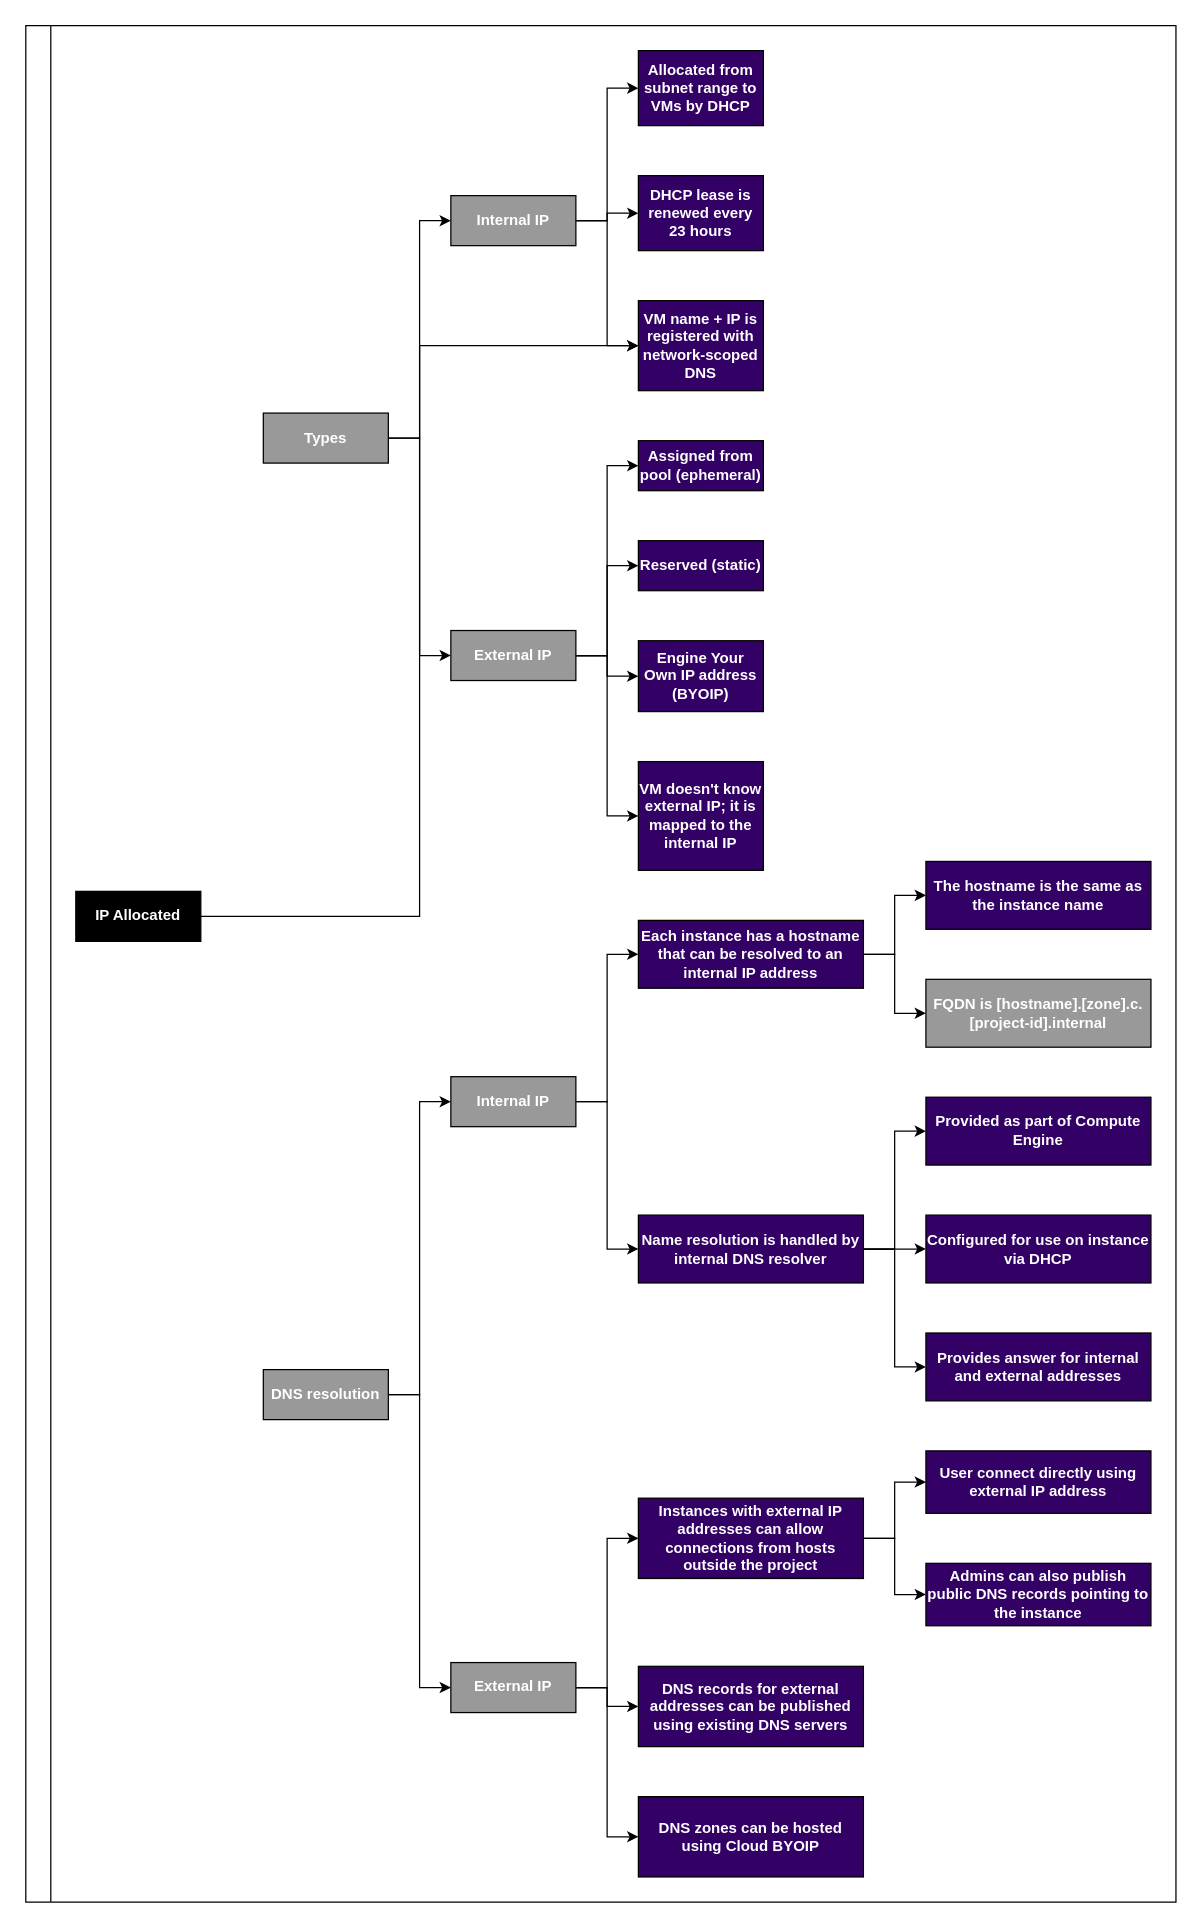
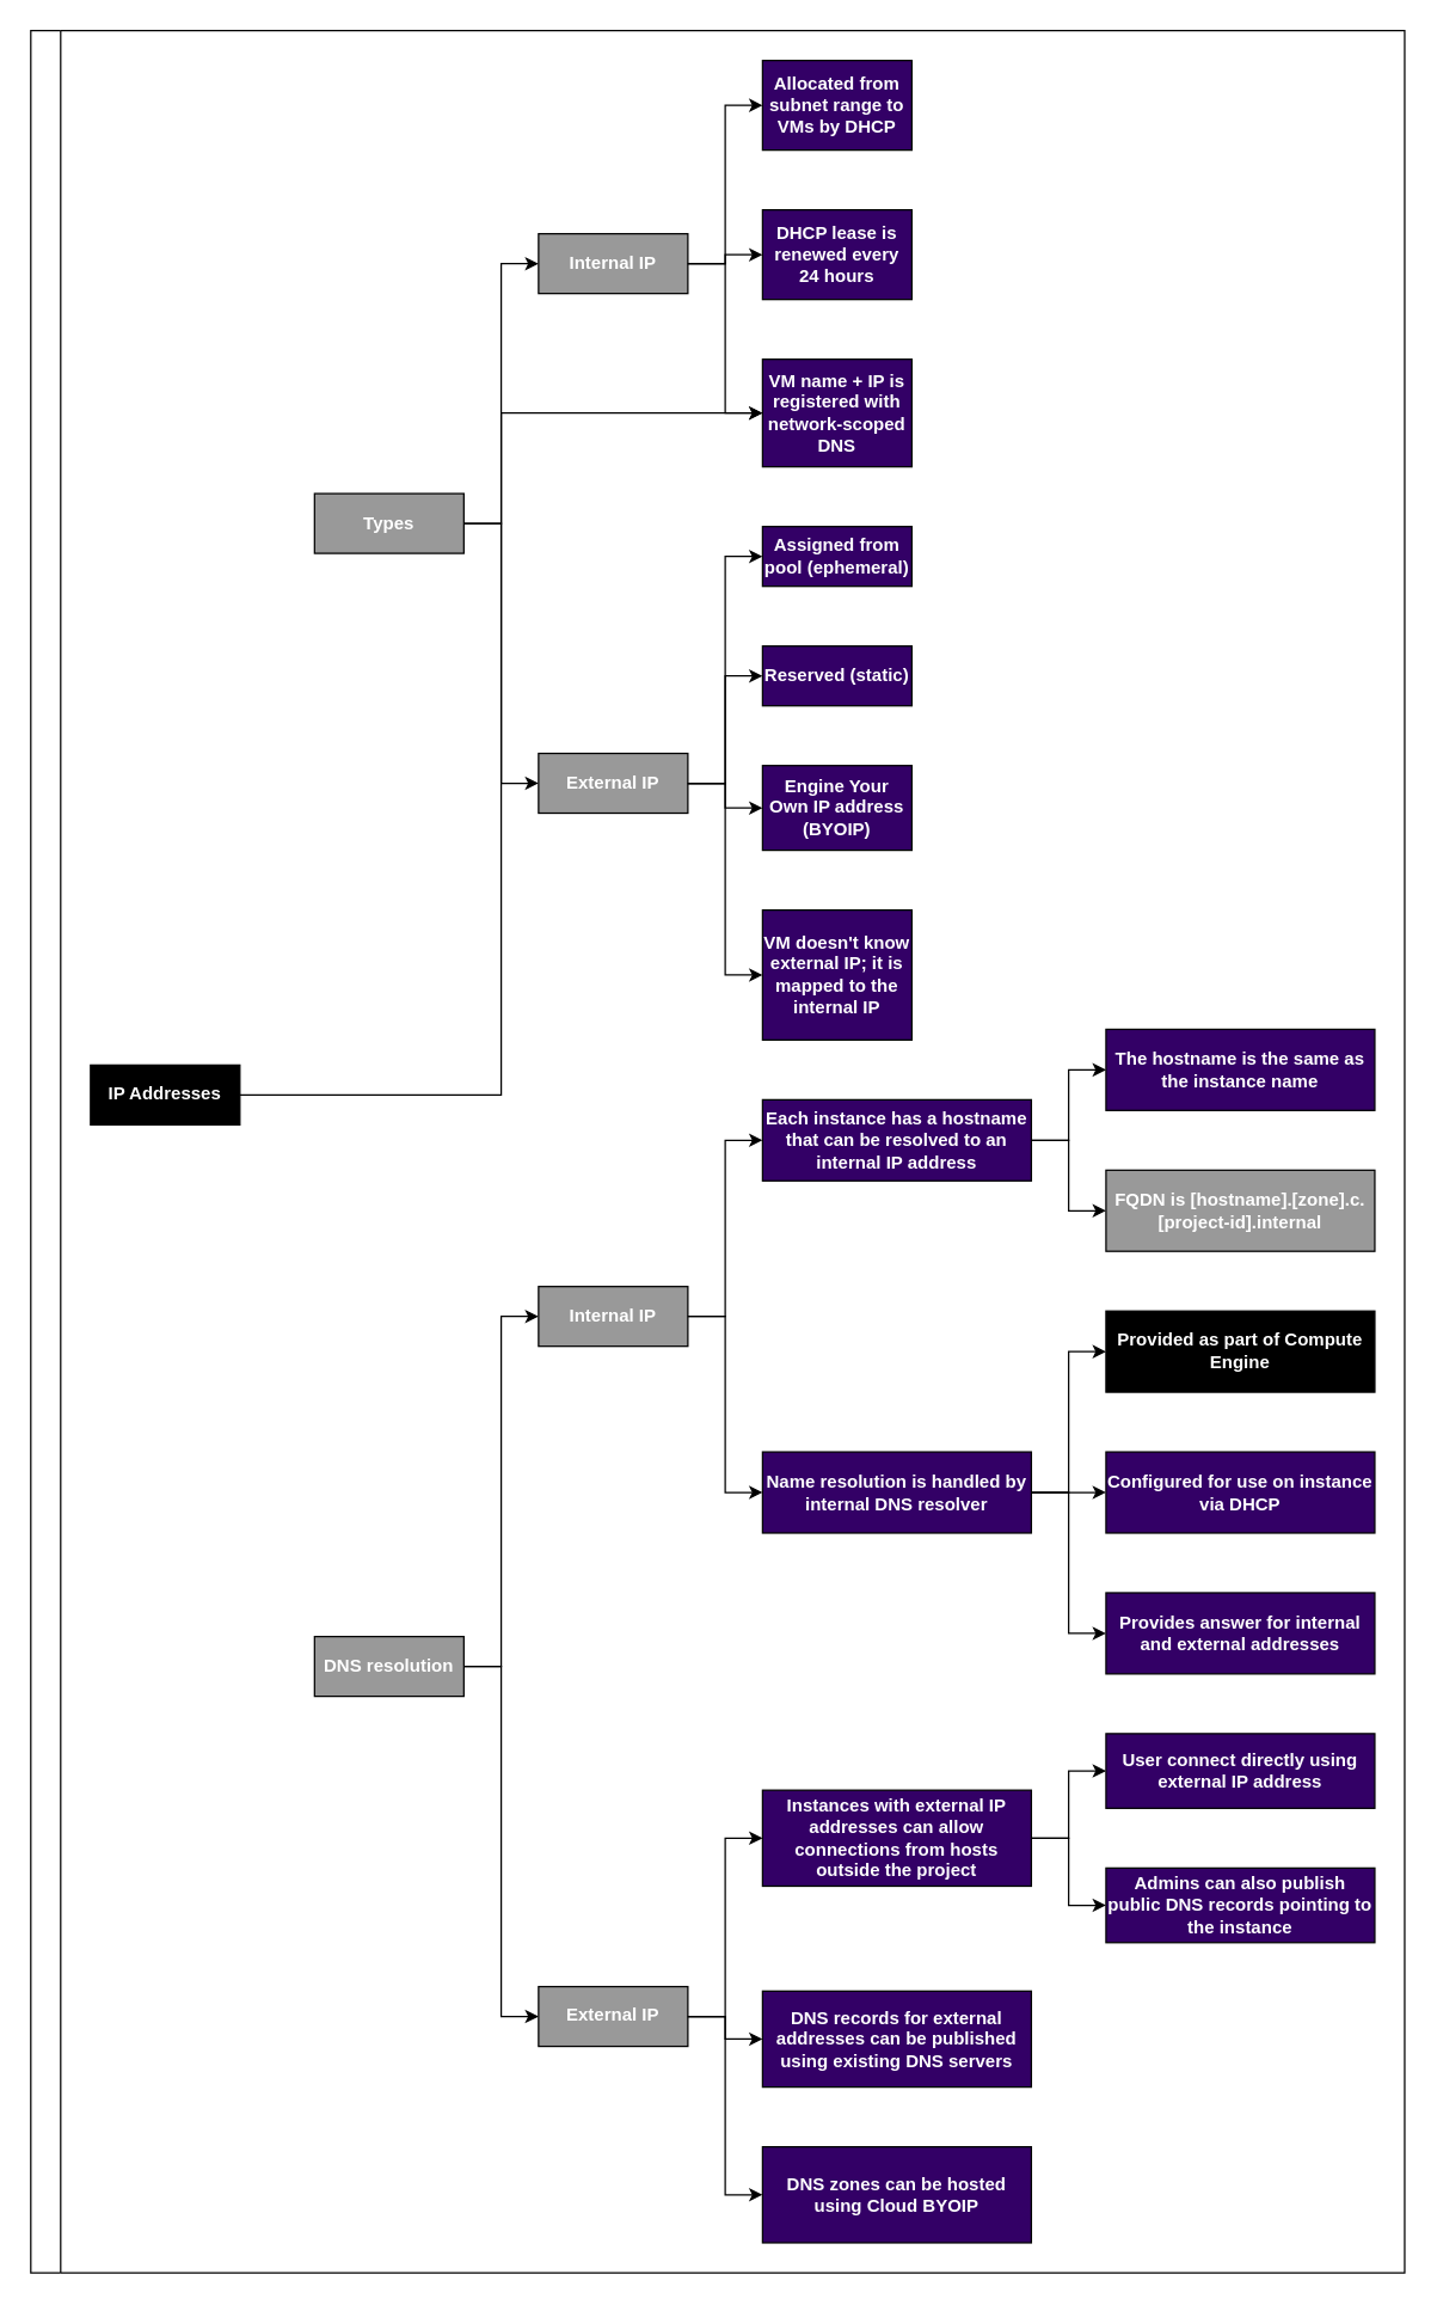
  <mxCell id="0" />
  <mxCell id="1" parent="0" />
  <mxCell id="2" value="" style="swimlane;startSize=20;horizontal=0;childLayout=treeLayout;horizontalTree=1;resizable=0;containerType=tree;" parent="1" vertex="1"><mxGeometry x="20" y="20" width="920" height="1501" as="geometry" /></mxCell>
- <mxCell id="3" value="IP Allocated" style="whiteSpace=wrap;html=1;fillColor=#000000;fontColor=#FFFFFF;fontStyle=1" parent="2" vertex="1"><mxGeometry x="40" y="692.489" width="100" height="40" as="geometry" /></mxCell>
+ <mxCell id="3" value="IP Addresses" style="whiteSpace=wrap;html=1;fillColor=#000000;fontColor=#FFFFFF;fontStyle=1" parent="2" vertex="1"><mxGeometry x="40" y="692.489" width="100" height="40" as="geometry" /></mxCell>
  <mxCell id="4" value="Types" style="whiteSpace=wrap;html=1;fillColor=#999999;fontColor=#FFFFFF;fontStyle=1" parent="2" vertex="1"><mxGeometry x="190" y="309.925" width="100" height="40" as="geometry" /></mxCell>
  <mxCell id="5" value="" style="edgeStyle=elbowEdgeStyle;elbow=horizontal;html=1;rounded=0;" parent="2" source="4" target="6" edge="1"><mxGeometry relative="1" as="geometry"><mxPoint x="180" y="-2348.856" as="sourcePoint" /></mxGeometry></mxCell>
  <mxCell id="6" value="Internal IP" style="whiteSpace=wrap;html=1;fillColor=#999999;fontColor=#FFFFFF;fontStyle=1" parent="2" vertex="1"><mxGeometry x="340" y="136" width="100" height="40" as="geometry" /></mxCell>
  <mxCell id="7" value="" style="edgeStyle=elbowEdgeStyle;elbow=horizontal;html=1;rounded=0;" parent="2" source="4" target="8" edge="1"><mxGeometry relative="1" as="geometry"><mxPoint x="330" y="-2063.106" as="sourcePoint" /></mxGeometry></mxCell>
  <mxCell id="8" value="External IP" style="whiteSpace=wrap;html=1;fillColor=#999999;fontColor=#FFFFFF;fontStyle=1" parent="2" vertex="1"><mxGeometry x="340" y="483.85" width="100" height="40" as="geometry" /></mxCell>
  <mxCell id="9" value="" style="edgeStyle=elbowEdgeStyle;elbow=horizontal;html=1;rounded=0;" parent="2" source="6" target="10" edge="1"><mxGeometry relative="1" as="geometry"><mxPoint x="330" y="-2043.106" as="sourcePoint" /></mxGeometry></mxCell>
  <mxCell id="10" value="&lt;span&gt;Allocated from subnet range to VMs by DHCP&lt;br&gt;&lt;/span&gt;" style="whiteSpace=wrap;html=1;fillColor=#330066;fontColor=#FFFFFF;fontStyle=1" parent="2" vertex="1"><mxGeometry x="490" y="20" width="100" height="60" as="geometry" /></mxCell>
  <mxCell id="11" value="" style="edgeStyle=elbowEdgeStyle;elbow=horizontal;html=1;rounded=0;" parent="2" source="6" target="12" edge="1"><mxGeometry relative="1" as="geometry"><mxPoint x="480" y="-2103.606" as="sourcePoint" /></mxGeometry></mxCell>
- <mxCell id="12" value="DHCP lease is renewed every 23 hours&lt;span&gt;&lt;br&gt;&lt;/span&gt;" style="whiteSpace=wrap;html=1;fillColor=#330066;fontColor=#FFFFFF;fontStyle=1" parent="2" vertex="1"><mxGeometry x="490" y="120" width="100" height="60" as="geometry" /></mxCell>
+ <mxCell id="12" value="DHCP lease is renewed every 24 hours&lt;span&gt;&lt;br&gt;&lt;/span&gt;" style="whiteSpace=wrap;html=1;fillColor=#330066;fontColor=#FFFFFF;fontStyle=1" parent="2" vertex="1"><mxGeometry x="490" y="120" width="100" height="60" as="geometry" /></mxCell>
  <mxCell id="13" value="" style="edgeStyle=elbowEdgeStyle;elbow=horizontal;html=1;rounded=0;" parent="2" source="6" target="14" edge="1"><mxGeometry relative="1" as="geometry"><mxPoint x="480" y="-1710.856" as="sourcePoint" /></mxGeometry></mxCell>
  <mxCell id="14" value="VM name + IP is registered with network-scoped DNS&lt;span&gt;&lt;br&gt;&lt;/span&gt;" style="whiteSpace=wrap;html=1;fillColor=#330066;fontColor=#FFFFFF;fontStyle=1" parent="2" vertex="1"><mxGeometry x="490" y="220" width="100" height="72" as="geometry" /></mxCell>
  <mxCell id="15" value="" style="edgeStyle=elbowEdgeStyle;elbow=horizontal;html=1;rounded=0;" parent="2" source="8" target="16" edge="1"><mxGeometry relative="1" as="geometry"><mxPoint x="330" y="-991.156" as="sourcePoint" /></mxGeometry></mxCell>
  <mxCell id="16" value="Assigned from pool (ephemeral)" style="whiteSpace=wrap;html=1;fillColor=#330066;fontColor=#FFFFFF;fontStyle=1" parent="2" vertex="1"><mxGeometry x="490" y="332.0" width="100" height="40" as="geometry" /></mxCell>
  <mxCell id="17" value="" style="edgeStyle=elbowEdgeStyle;elbow=horizontal;html=1;rounded=0;" parent="2" source="8" target="18" edge="1"><mxGeometry relative="1" as="geometry"><mxPoint x="480" y="-887.356" as="sourcePoint" /></mxGeometry></mxCell>
  <mxCell id="18" value="Reserved (static)" style="whiteSpace=wrap;html=1;fillColor=#330066;fontColor=#FFFFFF;fontStyle=1" parent="2" vertex="1"><mxGeometry x="490" y="412.0" width="100" height="40" as="geometry" /></mxCell>
  <mxCell id="19" value="" style="edgeStyle=elbowEdgeStyle;elbow=horizontal;html=1;rounded=0;" parent="2" source="8" target="20" edge="1"><mxGeometry relative="1" as="geometry"><mxPoint x="480" y="-857.356" as="sourcePoint" /></mxGeometry></mxCell>
  <mxCell id="20" value="Engine Your Own IP address (BYOIP)" style="whiteSpace=wrap;html=1;fillColor=#330066;fontColor=#FFFFFF;fontStyle=1" parent="2" vertex="1"><mxGeometry x="490" y="492.0" width="100" height="56.7" as="geometry" /></mxCell>
  <mxCell id="21" value="" style="edgeStyle=elbowEdgeStyle;elbow=horizontal;html=1;rounded=0;" parent="2" source="8" target="22" edge="1"><mxGeometry relative="1" as="geometry"><mxPoint x="480" y="-827.356" as="sourcePoint" /></mxGeometry></mxCell>
  <mxCell id="22" value="VM doesn't know external IP; it is mapped to the internal IP" style="whiteSpace=wrap;html=1;fillColor=#330066;fontColor=#FFFFFF;fontStyle=1" parent="2" vertex="1"><mxGeometry x="490" y="588.7" width="100" height="87" as="geometry" /></mxCell>
  <mxCell id="23" value="" style="edgeStyle=elbowEdgeStyle;elbow=horizontal;html=1;rounded=0;" parent="2" source="3" target="14" edge="1"><mxGeometry relative="1" as="geometry"><mxPoint x="180" y="-1196.506" as="sourcePoint" /></mxGeometry></mxCell>
  <mxCell id="24" value="DNS resolution" style="whiteSpace=wrap;html=1;fillColor=#999999;fontColor=#FFFFFF;fontStyle=1" parent="2" vertex="1"><mxGeometry x="190" y="1075.053" width="100" height="40" as="geometry" /></mxCell>
  <mxCell id="25" value="" style="edgeStyle=elbowEdgeStyle;elbow=horizontal;html=1;rounded=0;" parent="2" source="24" target="26" edge="1"><mxGeometry relative="1" as="geometry"><mxPoint x="180" y="-797.011" as="sourcePoint" /></mxGeometry></mxCell>
  <mxCell id="26" value="Internal IP" style="whiteSpace=wrap;html=1;fillColor=#999999;fontColor=#FFFFFF;fontStyle=1" parent="2" vertex="1"><mxGeometry x="340" y="840.725" width="100" height="40" as="geometry" /></mxCell>
  <mxCell id="27" value="" style="edgeStyle=elbowEdgeStyle;elbow=horizontal;html=1;rounded=0;" parent="2" source="24" target="28" edge="1"><mxGeometry relative="1" as="geometry"><mxPoint x="330" y="-131.681" as="sourcePoint" /></mxGeometry></mxCell>
  <mxCell id="28" value="External IP" style="whiteSpace=wrap;html=1;fillColor=#999999;fontColor=#FFFFFF;fontStyle=1" parent="2" vertex="1"><mxGeometry x="340" y="1309.38" width="100" height="40" as="geometry" /></mxCell>
  <mxCell id="29" value="" style="edgeStyle=elbowEdgeStyle;elbow=horizontal;html=1;rounded=0;" parent="2" source="26" target="30" edge="1"><mxGeometry relative="1" as="geometry"><mxPoint x="330" y="-111.681" as="sourcePoint" /></mxGeometry></mxCell>
  <mxCell id="30" value="Each instance has a hostname that can be resolved to an internal IP address" style="whiteSpace=wrap;html=1;fillColor=#330066;fontColor=#FFFFFF;fontStyle=1" parent="2" vertex="1"><mxGeometry x="490" y="715.7" width="180" height="54.3" as="geometry" /></mxCell>
  <mxCell id="31" value="" style="edgeStyle=elbowEdgeStyle;elbow=horizontal;html=1;rounded=0;" parent="2" source="30" target="32" edge="1"><mxGeometry relative="1" as="geometry"><mxPoint x="480" y="-134.351" as="sourcePoint" /></mxGeometry></mxCell>
  <mxCell id="32" value="The hostname is the same as the instance name" style="whiteSpace=wrap;html=1;fillColor=#330066;fontColor=#FFFFFF;fontStyle=1" parent="2" vertex="1"><mxGeometry x="720" y="668.55" width="180" height="54.3" as="geometry" /></mxCell>
  <mxCell id="33" value="" style="edgeStyle=elbowEdgeStyle;elbow=horizontal;html=1;rounded=0;" parent="2" source="30" target="34" edge="1"><mxGeometry relative="1" as="geometry"><mxPoint x="710" y="-134.351" as="sourcePoint" /></mxGeometry></mxCell>
  <mxCell id="34" value="FQDN is [hostname].[zone].c.[project-id].internal" style="whiteSpace=wrap;html=1;fillColor=#999999;fontColor=#FFFFFF;fontStyle=1" parent="2" vertex="1"><mxGeometry x="720" y="762.85" width="180" height="54.3" as="geometry" /></mxCell>
  <mxCell id="35" value="" style="edgeStyle=elbowEdgeStyle;elbow=horizontal;html=1;rounded=0;" parent="2" source="26" target="36" edge="1"><mxGeometry relative="1" as="geometry"><mxPoint x="480" y="-134.351" as="sourcePoint" /></mxGeometry></mxCell>
  <mxCell id="36" value="Name resolution is handled by internal DNS resolver" style="whiteSpace=wrap;html=1;fillColor=#330066;fontColor=#FFFFFF;fontStyle=1" parent="2" vertex="1"><mxGeometry x="490" y="951.45" width="180" height="54.3" as="geometry" /></mxCell>
  <mxCell id="37" value="" style="edgeStyle=elbowEdgeStyle;elbow=horizontal;html=1;rounded=0;" edge="1" target="38" source="36" parent="2"><mxGeometry relative="1" as="geometry"><mxPoint x="480" y="449.477" as="sourcePoint" /></mxGeometry></mxCell>
- <mxCell id="38" value="Provided as part of Compute Engine" style="whiteSpace=wrap;html=1;fillColor=#330066;fontColor=#FFFFFF;fontStyle=1" vertex="1" parent="2"><mxGeometry x="720" y="857.15" width="180" height="54.3" as="geometry" /></mxCell>
+ <mxCell id="38" value="Provided as part of Compute Engine" style="whiteSpace=wrap;html=1;fillColor=#000000;fontColor=#FFFFFF;fontStyle=1;" vertex="1" parent="2"><mxGeometry x="720" y="857.15" width="180" height="54.3" as="geometry" /></mxCell>
  <mxCell id="39" value="" style="edgeStyle=elbowEdgeStyle;elbow=horizontal;html=1;rounded=0;" edge="1" target="40" source="36" parent="2"><mxGeometry relative="1" as="geometry"><mxPoint x="710" y="521.616" as="sourcePoint" /></mxGeometry></mxCell>
  <mxCell id="40" value="Configured for use on instance via DHCP" style="whiteSpace=wrap;html=1;fillColor=#330066;fontColor=#FFFFFF;fontStyle=1" vertex="1" parent="2"><mxGeometry x="720" y="951.45" width="180" height="54.3" as="geometry" /></mxCell>
  <mxCell id="41" value="" style="edgeStyle=elbowEdgeStyle;elbow=horizontal;html=1;rounded=0;" edge="1" target="42" source="36" parent="2"><mxGeometry relative="1" as="geometry"><mxPoint x="710" y="552.264" as="sourcePoint" /></mxGeometry></mxCell>
  <mxCell id="42" value="Provides answer for internal and external addresses" style="whiteSpace=wrap;html=1;fillColor=#330066;fontColor=#FFFFFF;fontStyle=1" vertex="1" parent="2"><mxGeometry x="720" y="1045.75" width="180" height="54.3" as="geometry" /></mxCell>
  <mxCell id="43" value="" style="edgeStyle=elbowEdgeStyle;elbow=horizontal;html=1;rounded=0;" edge="1" target="44" source="28" parent="2"><mxGeometry relative="1" as="geometry"><mxPoint x="330" y="555.046" as="sourcePoint" /></mxGeometry></mxCell>
  <mxCell id="44" value="Instances with external IP addresses can allow connections from hosts outside the project&lt;br&gt;" style="whiteSpace=wrap;html=1;fillColor=#330066;fontColor=#FFFFFF;fontStyle=1" vertex="1" parent="2"><mxGeometry x="490" y="1177.875" width="180" height="64.25" as="geometry" /></mxCell>
  <mxCell id="45" value="" style="edgeStyle=elbowEdgeStyle;elbow=horizontal;html=1;rounded=0;" edge="1" target="46" source="44" parent="2"><mxGeometry relative="1" as="geometry"><mxPoint x="480" y="1395.456" as="sourcePoint" /></mxGeometry></mxCell>
  <mxCell id="46" value="User connect directly using external IP address" style="whiteSpace=wrap;html=1;fillColor=#330066;fontColor=#FFFFFF;fontStyle=1" vertex="1" parent="2"><mxGeometry x="720" y="1140.05" width="180" height="49.95" as="geometry" /></mxCell>
  <mxCell id="47" value="" style="edgeStyle=elbowEdgeStyle;elbow=horizontal;html=1;rounded=0;" edge="1" target="48" source="44" parent="2"><mxGeometry relative="1" as="geometry"><mxPoint x="710" y="1376.114" as="sourcePoint" /></mxGeometry></mxCell>
  <mxCell id="48" value="Admins can also publish public DNS records pointing to the instance" style="whiteSpace=wrap;html=1;fillColor=#330066;fontColor=#FFFFFF;fontStyle=1" vertex="1" parent="2"><mxGeometry x="720" y="1230" width="180" height="49.95" as="geometry" /></mxCell>
  <mxCell id="49" value="" style="edgeStyle=elbowEdgeStyle;elbow=horizontal;html=1;rounded=0;" edge="1" target="50" source="28" parent="2"><mxGeometry relative="1" as="geometry"><mxPoint x="480" y="1409.845" as="sourcePoint" /></mxGeometry></mxCell>
  <mxCell id="50" value="DNS records for external addresses can be published using existing DNS servers" style="whiteSpace=wrap;html=1;fillColor=#330066;fontColor=#FFFFFF;fontStyle=1" vertex="1" parent="2"><mxGeometry x="490" y="1312.385" width="180" height="64.25" as="geometry" /></mxCell>
  <mxCell id="51" value="" style="edgeStyle=elbowEdgeStyle;elbow=horizontal;html=1;rounded=0;" edge="1" target="52" source="28" parent="2"><mxGeometry relative="1" as="geometry"><mxPoint x="480" y="1460.286" as="sourcePoint" /></mxGeometry></mxCell>
  <mxCell id="52" value="DNS zones can be hosted using Cloud BYOIP" style="whiteSpace=wrap;html=1;fillColor=#330066;fontColor=#FFFFFF;fontStyle=1" vertex="1" parent="2"><mxGeometry x="490" y="1416.635" width="180" height="64.25" as="geometry" /></mxCell>
